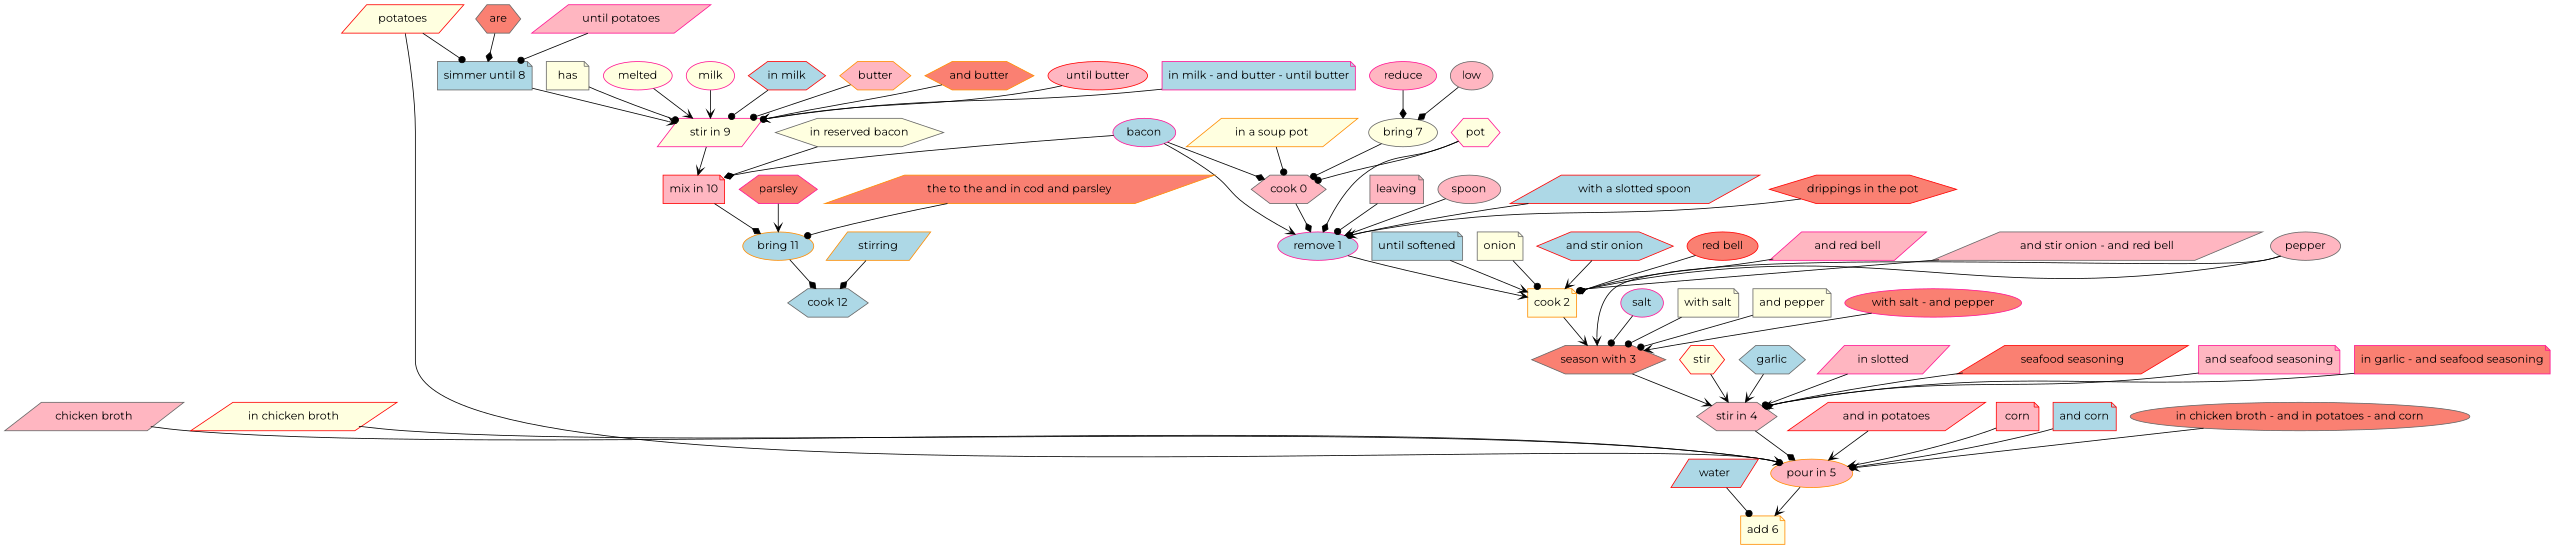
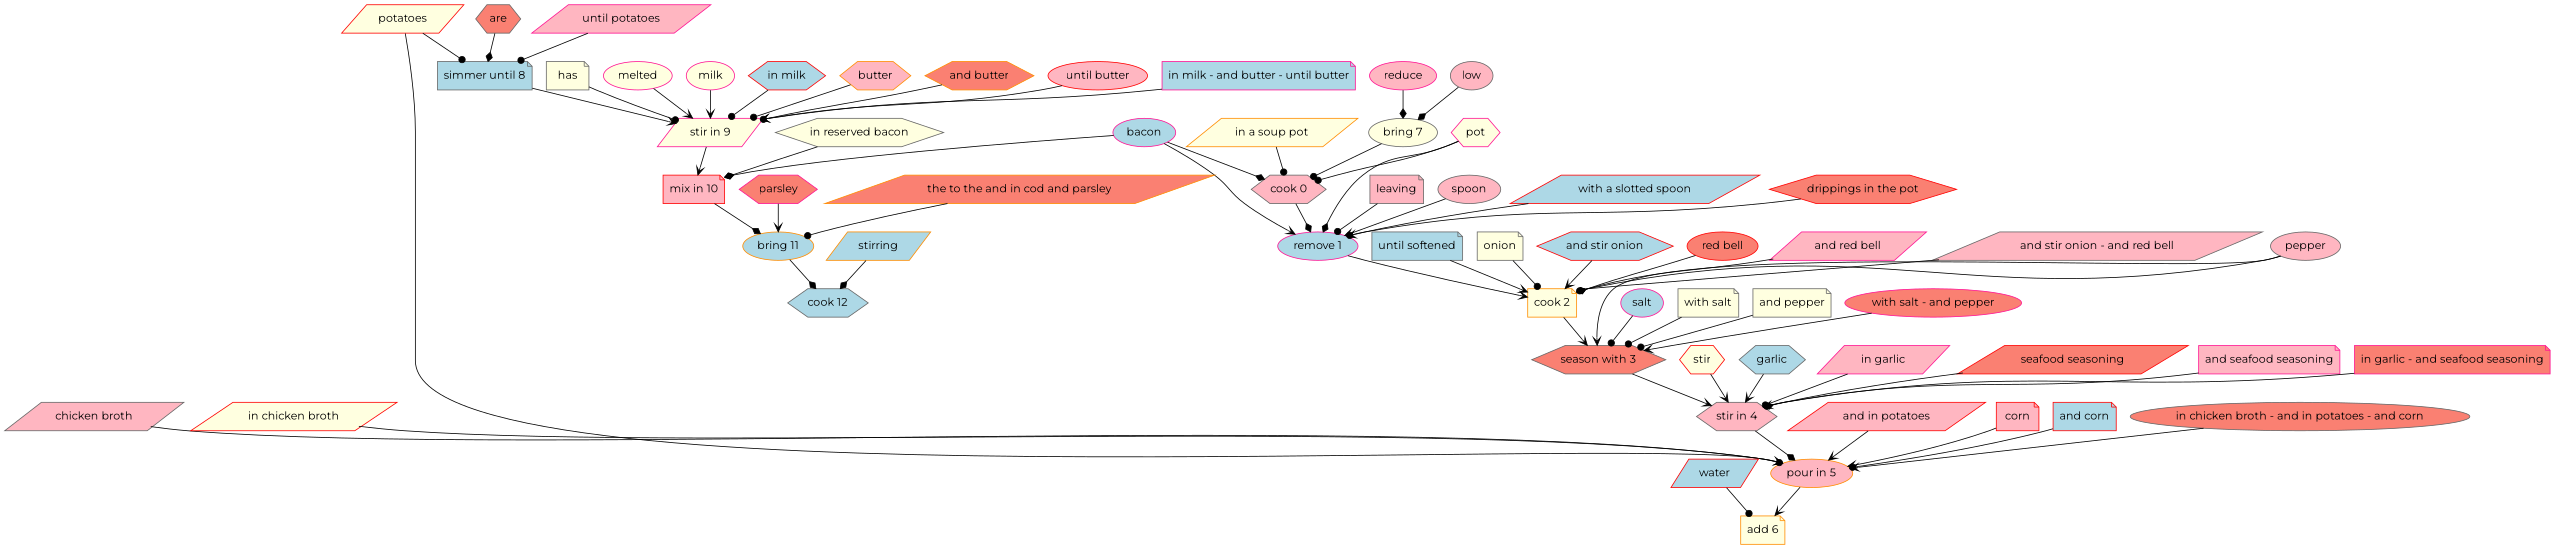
  digraph {
    fontname=Montserrat
    node [color=gray40 fillcolor=lightpink fontname=Montserrat shape=ellipse style=filled]
    edge [arrowhead=vee fontname=Montserrat]
    "cook 0" [shape=hexagon]
    "remove 1" [color=deeppink fillcolor=lightblue]
    "cook 2" [color=darkorange fillcolor=lightyellow shape=note]
    bacon [color=deeppink fillcolor=lightblue]
    "mix in 10" [color=red shape=note]
    "bring 11" [color=darkorange fillcolor=lightblue]
    pot [color=deeppink fillcolor=lightyellow shape=hexagon]
    "in a soup pot" [color=darkorange fillcolor=lightyellow shape=parallelogram]
    "season with 3" [fillcolor=salmon shape=hexagon]
    leaving [shape=note]
    spoon
    "with a slotted spoon" [color=red fillcolor=lightblue shape=parallelogram]
    "drippings in the pot" [color=red fillcolor=salmon shape=hexagon]
    "stir in 4" [shape=hexagon]
    "until softened" [fillcolor=lightblue shape=note]
    onion [fillcolor=lightyellow shape=note]
    "and stir onion" [color=red fillcolor=lightblue shape=hexagon]
    pepper
    "red bell" [color=red fillcolor=salmon]
    "and red bell" [color=deeppink shape=parallelogram]
    "and stir onion - and red bell" [shape=parallelogram]
    "pour in 5" [color=darkorange]
    salt [color=deeppink fillcolor=lightblue]
    "with salt" [fillcolor=lightyellow shape=note]
    "and pepper" [fillcolor=lightyellow shape=note]
    "with salt - and pepper" [color=deeppink fillcolor=salmon]
    "add 6" [color=darkorange fillcolor=lightyellow shape=note]
    stir [color=red fillcolor=lightyellow shape=hexagon]
    garlic [fillcolor=lightblue shape=hexagon]
-   "in garlic" [color=deeppink shape=parallelogram label="in slotted"]
+   "in garlic" [color=deeppink shape=parallelogram]
    "seafood seasoning" [color=red fillcolor=salmon shape=parallelogram]
    "and seafood seasoning" [color=deeppink shape=note]
    "in garlic - and seafood seasoning" [color=deeppink fillcolor=salmon shape=note]
    "chicken broth" [shape=parallelogram]
    "in chicken broth" [color=red fillcolor=lightyellow shape=parallelogram]
    potatoes [color=red fillcolor=lightyellow shape=parallelogram]
    "simmer until 8" [fillcolor=lightblue shape=note]
    "stir in 9" [color=deeppink fillcolor=lightyellow shape=parallelogram]
    "and in potatoes" [color=red shape=parallelogram]
    corn [color=red shape=note]
    "and corn" [color=red fillcolor=lightblue shape=note]
    "in chicken broth - and in potatoes - and corn" [fillcolor=salmon]
    "bring 7" [fillcolor=lightyellow]
    water [color=red fillcolor=lightblue shape=parallelogram]
    reduce [color=deeppink]
    low
    are [fillcolor=salmon shape=hexagon]
    "until potatoes" [color=deeppink shape=parallelogram]
    has [fillcolor=lightyellow shape=note]
    melted [color=deeppink fillcolor=lightyellow]
    milk [color=deeppink fillcolor=lightyellow]
    "in milk" [color=red fillcolor=lightblue shape=hexagon]
    butter [color=darkorange shape=hexagon]
    "and butter" [color=darkorange fillcolor=salmon shape=hexagon]
    "until butter" [color=red]
    "in milk - and butter - until butter" [color=deeppink fillcolor=lightblue shape=note]
    "cook 12" [fillcolor=lightblue shape=hexagon]
    "in reserved bacon" [fillcolor=lightyellow shape=hexagon]
    parsley [color=deeppink fillcolor=salmon shape=hexagon]
    "the to the and in cod and parsley" [color=darkorange fillcolor=salmon shape=parallelogram]
    stirring [color=darkorange fillcolor=lightblue shape=parallelogram]
    "cook 0" -> "remove 1" [arrowhead=diamond]
    "remove 1" -> "cook 2"
    "cook 2" -> "season with 3"
    bacon -> "cook 0" [arrowhead=diamond]
    bacon -> "remove 1"
    bacon -> "mix in 10" [arrowhead=diamond]
    "mix in 10" -> "bring 11" [arrowhead=diamond]
    "bring 11" -> "cook 12" [arrowhead=diamond]
    pot -> "cook 0" [arrowhead=dot]
    pot -> "remove 1" [arrowhead=diamond]
    "in a soup pot" -> "cook 0" [arrowhead=dot]
    "season with 3" -> "stir in 4"
    leaving -> "remove 1" [arrowhead=dot]
    spoon -> "remove 1"
    "with a slotted spoon" -> "remove 1"
    "drippings in the pot" -> "remove 1" [arrowhead=dot]
    "stir in 4" -> "pour in 5" [arrowhead=diamond]
    "until softened" -> "cook 2"
    onion -> "cook 2" [arrowhead=dot]
    "and stir onion" -> "cook 2"
    pepper -> "cook 2" [arrowhead=dot]
    pepper -> "season with 3"
    "red bell" -> "cook 2" [arrowhead=diamond]
    "and red bell" -> "cook 2" [arrowhead=diamond]
    "and stir onion - and red bell" -> "cook 2" [arrowhead=diamond]
    "pour in 5" -> "add 6"
    salt -> "season with 3" [arrowhead=dot]
    "with salt" -> "season with 3" [arrowhead=dot]
    "and pepper" -> "season with 3" [arrowhead=dot]
    "with salt - and pepper" -> "season with 3"
    stir -> "stir in 4"
    garlic -> "stir in 4"
    "in garlic" -> "stir in 4" [arrowhead=dot]
    "seafood seasoning" -> "stir in 4" [arrowhead=diamond]
    "and seafood seasoning" -> "stir in 4" [arrowhead=dot]
    "in garlic - and seafood seasoning" -> "stir in 4"
    "chicken broth" -> "pour in 5"
    "in chicken broth" -> "pour in 5"
    potatoes -> "pour in 5" [arrowhead=dot]
    potatoes -> "simmer until 8" [arrowhead=dot]
    "simmer until 8" -> "stir in 9"
    "stir in 9" -> "mix in 10"
    "and in potatoes" -> "pour in 5"
    corn -> "pour in 5"
    "and corn" -> "pour in 5" [arrowhead=dot]
    "in chicken broth - and in potatoes - and corn" -> "pour in 5"
    "bring 7" -> "cook 0" [arrowhead=dot]
    water -> "add 6" [arrowhead=dot]
    reduce -> "bring 7" [arrowhead=diamond]
    low -> "bring 7" [arrowhead=diamond]
    are -> "simmer until 8" [arrowhead=diamond]
    "until potatoes" -> "simmer until 8" [arrowhead=dot]
    has -> "stir in 9" [arrowhead=dot]
    melted -> "stir in 9"
    milk -> "stir in 9"
    "in milk" -> "stir in 9" [arrowhead=dot]
    butter -> "stir in 9" [arrowhead=dot]
    "and butter" -> "stir in 9" [arrowhead=dot]
    "until butter" -> "stir in 9"
    "in milk - and butter - until butter" -> "stir in 9"
    "in reserved bacon" -> "mix in 10" [arrowhead=diamond]
    parsley -> "bring 11"
    "the to the and in cod and parsley" -> "bring 11" [arrowhead=dot]
    stirring -> "cook 12" [arrowhead=diamond]
  }
